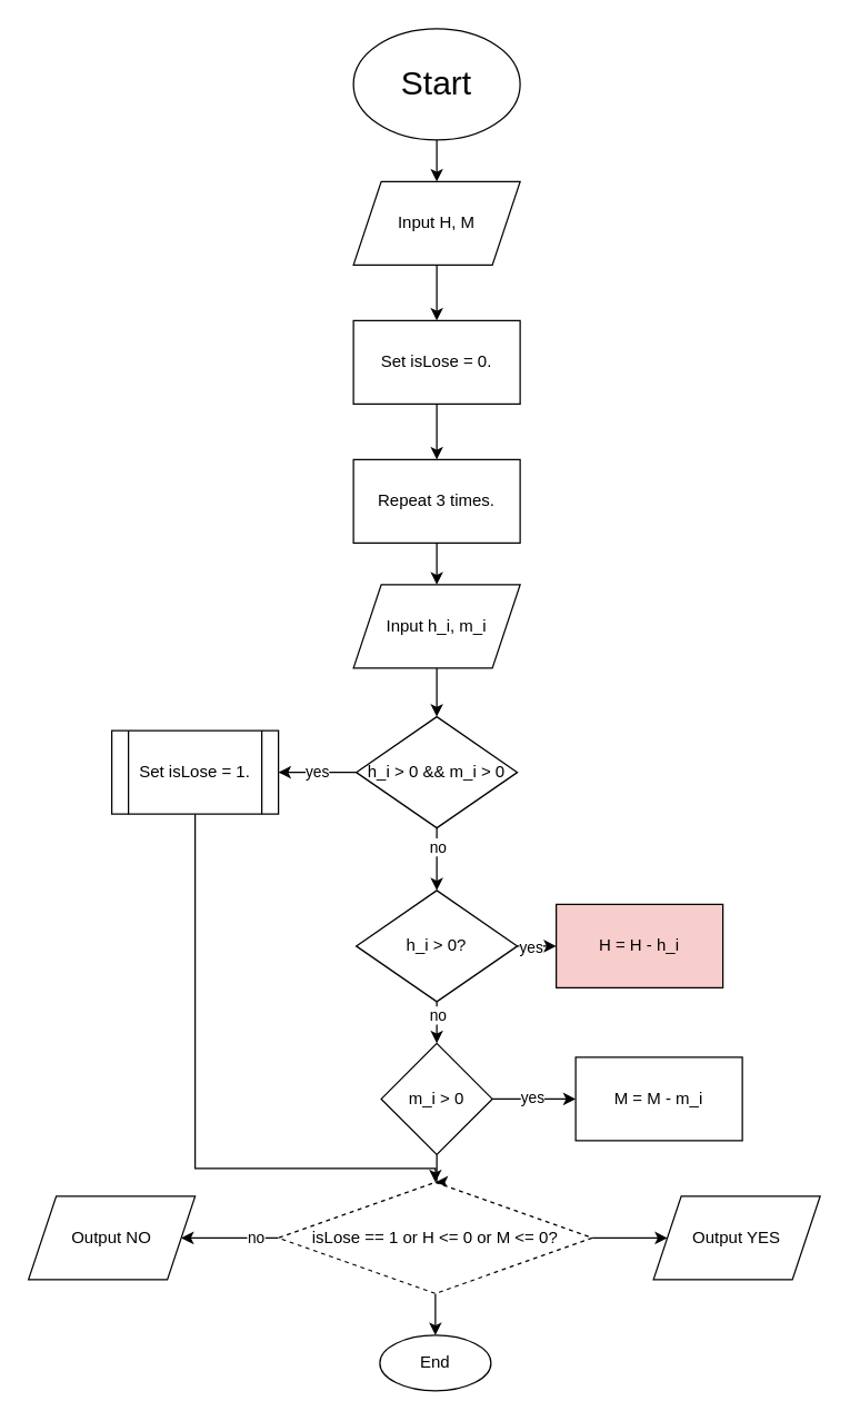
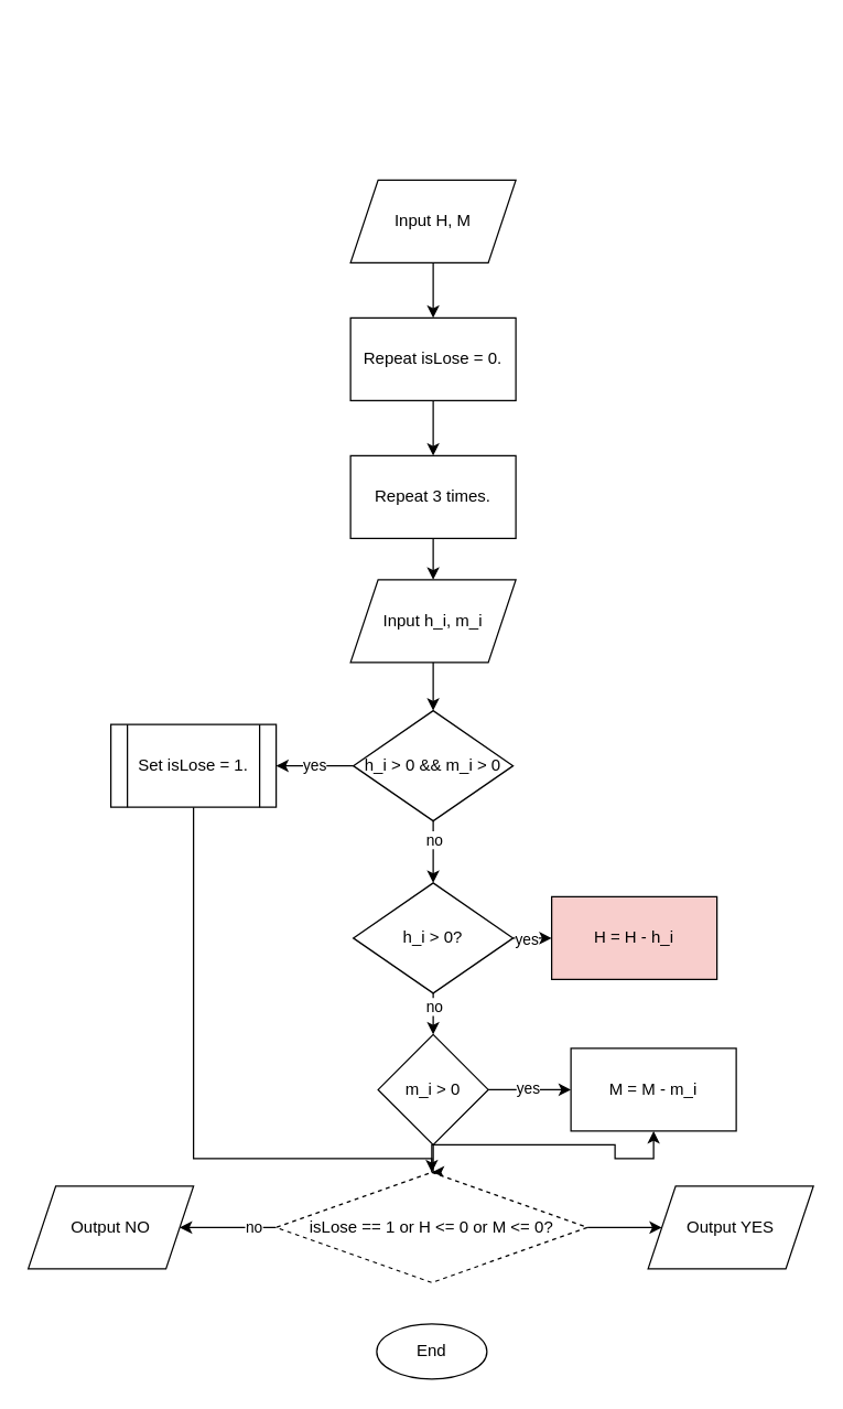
  <mxCell id="0" />
  <mxCell id="1" parent="0" />
- <mxCell id="2" value="" style="edgeStyle=orthogonalEdgeStyle;rounded=0;orthogonalLoop=1;jettySize=auto;html=1;" edge="1" parent="1" source="3" target="5"><mxGeometry relative="1" as="geometry" /></mxCell>
- <mxCell id="3" value="&lt;font style=&quot;font-size: 24px;&quot;&gt;Start&lt;/font&gt;" style="ellipse;whiteSpace=wrap;html=1;" vertex="1" parent="1"><mxGeometry x="254" y="20" width="120" height="80" as="geometry" /></mxCell>
  <mxCell id="4" value="" style="edgeStyle=orthogonalEdgeStyle;rounded=0;orthogonalLoop=1;jettySize=auto;html=1;" edge="1" parent="1" source="5" target="7"><mxGeometry relative="1" as="geometry" /></mxCell>
  <mxCell id="5" value="Input H, M" style="shape=parallelogram;perimeter=parallelogramPerimeter;whiteSpace=wrap;html=1;fixedSize=1;" vertex="1" parent="1"><mxGeometry x="254" y="130" width="120" height="60" as="geometry" /></mxCell>
  <mxCell id="6" value="" style="edgeStyle=orthogonalEdgeStyle;rounded=0;orthogonalLoop=1;jettySize=auto;html=1;" edge="1" parent="1" source="7" target="9"><mxGeometry relative="1" as="geometry" /></mxCell>
- <mxCell id="7" value="Set isLose = 0." style="rounded=0;whiteSpace=wrap;html=1;" vertex="1" parent="1"><mxGeometry x="254" y="230" width="120" height="60" as="geometry" /></mxCell>
+ <mxCell id="7" value="Repeat isLose = 0." style="rounded=0;whiteSpace=wrap;html=1;" vertex="1" parent="1"><mxGeometry x="254" y="230" width="120" height="60" as="geometry" /></mxCell>
  <mxCell id="8" value="" style="edgeStyle=orthogonalEdgeStyle;rounded=0;orthogonalLoop=1;jettySize=auto;html=1;" edge="1" parent="1" source="9" target="11"><mxGeometry relative="1" as="geometry" /></mxCell>
  <mxCell id="9" value="Repeat 3 times." style="rounded=0;whiteSpace=wrap;html=1;" vertex="1" parent="1"><mxGeometry x="254" y="330" width="120" height="60" as="geometry" /></mxCell>
  <mxCell id="10" value="" style="edgeStyle=orthogonalEdgeStyle;rounded=0;orthogonalLoop=1;jettySize=auto;html=1;" edge="1" parent="1" source="11" target="15"><mxGeometry relative="1" as="geometry" /></mxCell>
  <mxCell id="11" value="Input h_i, m_i" style="shape=parallelogram;perimeter=parallelogramPerimeter;whiteSpace=wrap;html=1;fixedSize=1;" vertex="1" parent="1"><mxGeometry x="254" y="420" width="120" height="60" as="geometry" /></mxCell>
  <mxCell id="12" value="yes" style="edgeStyle=orthogonalEdgeStyle;rounded=0;orthogonalLoop=1;jettySize=auto;html=1;" edge="1" parent="1" source="15" target="17"><mxGeometry relative="1" as="geometry" /></mxCell>
  <mxCell id="13" value="" style="edgeStyle=orthogonalEdgeStyle;rounded=0;orthogonalLoop=1;jettySize=auto;html=1;" edge="1" parent="1" source="15" target="22"><mxGeometry relative="1" as="geometry" /></mxCell>
  <mxCell id="14" value="no" style="edgeLabel;html=1;align=center;verticalAlign=middle;resizable=0;points=[];" vertex="1" connectable="0" parent="13"><mxGeometry x="-0.403" relative="1" as="geometry"><mxPoint as="offset" /></mxGeometry></mxCell>
  <mxCell id="15" value="h_i &amp;gt; 0 &amp;amp;&amp;amp; m_i &amp;gt; 0" style="rhombus;whiteSpace=wrap;html=1;" vertex="1" parent="1"><mxGeometry x="256" y="515" width="116" height="80" as="geometry" /></mxCell>
  <mxCell id="16" style="edgeStyle=orthogonalEdgeStyle;rounded=0;orthogonalLoop=1;jettySize=auto;html=1;entryX=0.5;entryY=0;entryDx=0;entryDy=0;" edge="1" parent="1" source="17" target="33"><mxGeometry relative="1" as="geometry"><Array as="points"><mxPoint x="140" y="840" /><mxPoint x="313" y="840" /></Array></mxGeometry></mxCell>
  <mxCell id="17" value="Set isLose = 1." style="shape=process;whiteSpace=wrap;html=1;backgroundOutline=1;" vertex="1" parent="1"><mxGeometry x="80" y="525" width="120" height="60" as="geometry" /></mxCell>
  <mxCell id="18" value="" style="edgeStyle=orthogonalEdgeStyle;rounded=0;orthogonalLoop=1;jettySize=auto;html=1;" edge="1" parent="1" source="22" target="23"><mxGeometry relative="1" as="geometry" /></mxCell>
  <mxCell id="19" value="yes" style="edgeLabel;html=1;align=center;verticalAlign=middle;resizable=0;points=[];" vertex="1" connectable="0" parent="18"><mxGeometry x="0.254" relative="1" as="geometry"><mxPoint as="offset" /></mxGeometry></mxCell>
  <mxCell id="20" value="" style="edgeStyle=orthogonalEdgeStyle;rounded=0;orthogonalLoop=1;jettySize=auto;html=1;" edge="1" parent="1" source="22"><mxGeometry relative="1" as="geometry"><mxPoint x="314" y="750" as="targetPoint" /></mxGeometry></mxCell>
  <mxCell id="21" value="no" style="edgeLabel;html=1;align=center;verticalAlign=middle;resizable=0;points=[];" vertex="1" connectable="0" parent="20"><mxGeometry x="-0.433" relative="1" as="geometry"><mxPoint as="offset" /></mxGeometry></mxCell>
  <mxCell id="22" value="h_i &amp;gt; 0?" style="rhombus;whiteSpace=wrap;html=1;" vertex="1" parent="1"><mxGeometry x="256" y="640" width="116" height="80" as="geometry" /></mxCell>
  <mxCell id="23" value="&amp;nbsp;H = H - h_i&amp;nbsp;" style="whiteSpace=wrap;html=1;fillColor=#f8cecc;" vertex="1" parent="1"><mxGeometry x="400" y="650" width="120" height="60" as="geometry" /></mxCell>
  <mxCell id="24" value="" style="edgeStyle=orthogonalEdgeStyle;rounded=0;orthogonalLoop=1;jettySize=auto;html=1;" edge="1" parent="1" source="27" target="28"><mxGeometry relative="1" as="geometry" /></mxCell>
  <mxCell id="25" value="yes" style="edgeLabel;html=1;align=center;verticalAlign=middle;resizable=0;points=[];" vertex="1" connectable="0" parent="24"><mxGeometry x="-0.08" y="2" relative="1" as="geometry"><mxPoint as="offset" /></mxGeometry></mxCell>
  <mxCell id="26" value="" style="edgeStyle=orthogonalEdgeStyle;rounded=0;orthogonalLoop=1;jettySize=auto;html=1;" edge="1" parent="1" source="27" target="33"><mxGeometry relative="1" as="geometry" /></mxCell>
  <mxCell id="27" value="m_i &amp;gt; 0" style="rhombus;whiteSpace=wrap;html=1;" vertex="1" parent="1"><mxGeometry x="274" y="750" width="80" height="80" as="geometry" /></mxCell>
  <mxCell id="28" value="M = M -&amp;nbsp;m_i" style="whiteSpace=wrap;html=1;" vertex="1" parent="1"><mxGeometry x="414" y="760" width="120" height="60" as="geometry" /></mxCell>
  <mxCell id="29" value="" style="edgeStyle=orthogonalEdgeStyle;rounded=0;orthogonalLoop=1;jettySize=auto;html=1;" edge="1" parent="1" source="33" target="34"><mxGeometry relative="1" as="geometry" /></mxCell>
  <mxCell id="30" value="no" style="edgeLabel;html=1;align=center;verticalAlign=middle;resizable=0;points=[];" vertex="1" connectable="0" parent="29"><mxGeometry x="-0.516" y="-1" relative="1" as="geometry"><mxPoint as="offset" /></mxGeometry></mxCell>
  <mxCell id="31" value="" style="edgeStyle=orthogonalEdgeStyle;rounded=0;orthogonalLoop=1;jettySize=auto;html=1;" edge="1" parent="1" source="33" target="35"><mxGeometry relative="1" as="geometry" /></mxCell>
- <mxCell id="32" value="" style="edgeStyle=orthogonalEdgeStyle;rounded=0;orthogonalLoop=1;jettySize=auto;html=1;" edge="1" parent="1" source="33" target="36"><mxGeometry relative="1" as="geometry" /></mxCell>
+ <mxCell id="32" value="" style="edgeStyle=orthogonalEdgeStyle;rounded=0;orthogonalLoop=1;jettySize=auto;html=1;" edge="1" parent="1" source="33" target="28"><mxGeometry relative="1" as="geometry" /></mxCell>
  <mxCell id="33" value="isLose == 1 or H &amp;lt;= 0 or M &amp;lt;= 0?" style="rhombus;whiteSpace=wrap;html=1;dashed=1;" vertex="1" parent="1"><mxGeometry x="200" y="850" width="226" height="80" as="geometry" /></mxCell>
  <mxCell id="34" value="Output NO" style="shape=parallelogram;perimeter=parallelogramPerimeter;whiteSpace=wrap;html=1;fixedSize=1;" vertex="1" parent="1"><mxGeometry x="20" y="860" width="120" height="60" as="geometry" /></mxCell>
  <mxCell id="35" value="Output YES" style="shape=parallelogram;perimeter=parallelogramPerimeter;whiteSpace=wrap;html=1;fixedSize=1;" vertex="1" parent="1"><mxGeometry x="470" y="860" width="120" height="60" as="geometry" /></mxCell>
  <mxCell id="36" value="End" style="ellipse;whiteSpace=wrap;html=1;" vertex="1" parent="1"><mxGeometry x="273" y="960" width="80" height="40" as="geometry" /></mxCell>
